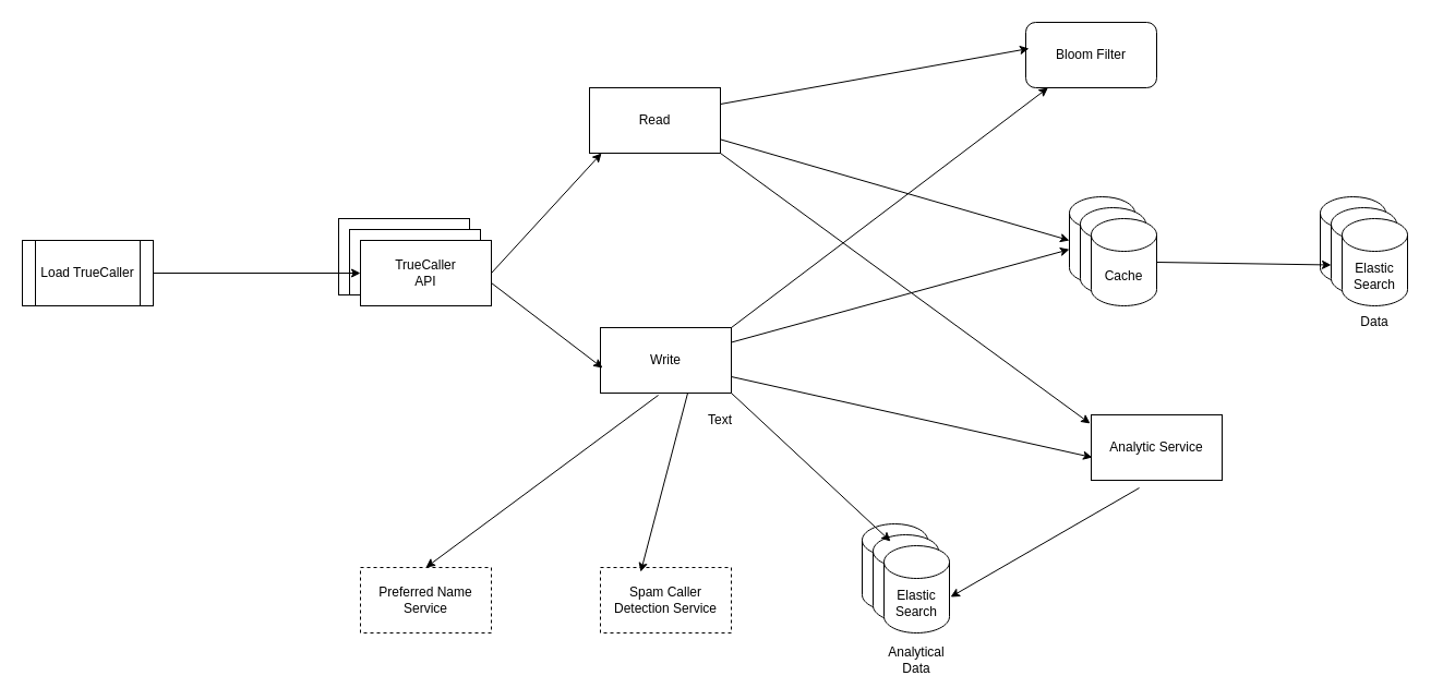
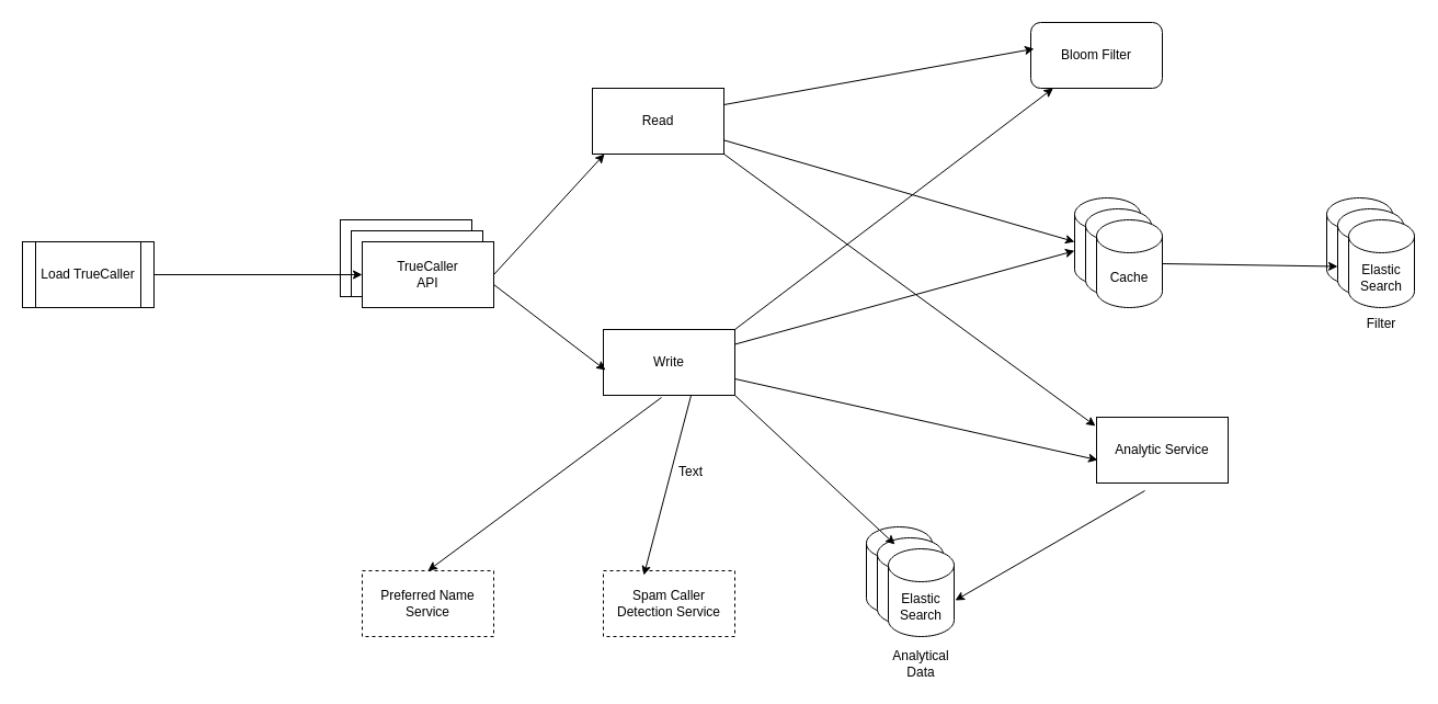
  <mxCell id="0" />
  <mxCell id="1" parent="0" />
  <mxCell id="2" value="Load TrueCaller" style="shape=process;whiteSpace=wrap;html=1;backgroundOutline=1;" parent="1" vertex="1"><mxGeometry x="20" y="220" width="120" height="60" as="geometry" /></mxCell>
  <mxCell id="3" value="TrueCaller&lt;br&gt;API" style="rounded=0;whiteSpace=wrap;html=1;" parent="1" vertex="1"><mxGeometry x="310" y="200" width="120" height="70" as="geometry" /></mxCell>
  <mxCell id="4" value="TrueCaller&lt;br&gt;API" style="rounded=0;whiteSpace=wrap;html=1;" parent="1" vertex="1"><mxGeometry x="320" y="210" width="120" height="60" as="geometry" /></mxCell>
  <mxCell id="5" value="TrueCaller&lt;br&gt;API" style="rounded=0;whiteSpace=wrap;html=1;" parent="1" vertex="1"><mxGeometry x="330" y="220" width="120" height="60" as="geometry" /></mxCell>
  <mxCell id="6" value="Elastic&lt;br&gt;Search" style="shape=cylinder3;whiteSpace=wrap;html=1;boundedLbl=1;backgroundOutline=1;size=15;" parent="1" vertex="1"><mxGeometry x="1210" y="180" width="60" height="80" as="geometry" /></mxCell>
  <mxCell id="7" value="Elastic&lt;br&gt;Search" style="shape=cylinder3;whiteSpace=wrap;html=1;boundedLbl=1;backgroundOutline=1;size=15;" parent="1" vertex="1"><mxGeometry x="1220" y="190" width="60" height="80" as="geometry" /></mxCell>
  <mxCell id="8" value="Elastic&lt;br&gt;Search" style="shape=cylinder3;whiteSpace=wrap;html=1;boundedLbl=1;backgroundOutline=1;size=15;" parent="1" vertex="1"><mxGeometry x="1230" y="200" width="60" height="80" as="geometry" /></mxCell>
  <mxCell id="9" value="" style="endArrow=classic;html=1;rounded=0;exitX=1;exitY=0.5;exitDx=0;exitDy=0;entryX=0;entryY=0.5;entryDx=0;entryDy=0;" parent="1" source="2" target="5" edge="1"><mxGeometry width="50" height="50" relative="1" as="geometry"><mxPoint x="180" y="240" as="sourcePoint" /><mxPoint x="230" y="190" as="targetPoint" /></mxGeometry></mxCell>
  <mxCell id="10" value="Analytic Service" style="rounded=0;whiteSpace=wrap;html=1;" parent="1" vertex="1"><mxGeometry x="1000" y="380" width="120" height="60" as="geometry" /></mxCell>
  <mxCell id="11" value="Elastic&lt;br&gt;Search" style="shape=cylinder3;whiteSpace=wrap;html=1;boundedLbl=1;backgroundOutline=1;size=15;" parent="1" vertex="1"><mxGeometry x="790" y="480" width="60" height="80" as="geometry" /></mxCell>
  <mxCell id="12" value="Elastic&lt;br&gt;Search" style="shape=cylinder3;whiteSpace=wrap;html=1;boundedLbl=1;backgroundOutline=1;size=15;" parent="1" vertex="1"><mxGeometry x="800" y="490" width="60" height="80" as="geometry" /></mxCell>
  <mxCell id="13" value="Elastic&lt;br&gt;Search" style="shape=cylinder3;whiteSpace=wrap;html=1;boundedLbl=1;backgroundOutline=1;size=15;" parent="1" vertex="1"><mxGeometry x="810" y="500" width="60" height="80" as="geometry" /></mxCell>
  <mxCell id="14" value="Cache" style="shape=cylinder3;whiteSpace=wrap;html=1;boundedLbl=1;backgroundOutline=1;size=15;" parent="1" vertex="1"><mxGeometry x="980" y="180" width="60" height="80" as="geometry" /></mxCell>
  <mxCell id="15" value="" style="endArrow=classic;html=1;rounded=0;" parent="1" source="21" target="14" edge="1"><mxGeometry width="50" height="50" relative="1" as="geometry"><mxPoint x="460" y="260" as="sourcePoint" /><mxPoint x="640" y="263" as="targetPoint" /></mxGeometry></mxCell>
  <mxCell id="16" value="Cache" style="shape=cylinder3;whiteSpace=wrap;html=1;boundedLbl=1;backgroundOutline=1;size=15;" parent="1" vertex="1"><mxGeometry x="990" y="190" width="60" height="80" as="geometry" /></mxCell>
  <mxCell id="17" value="Cache" style="shape=cylinder3;whiteSpace=wrap;html=1;boundedLbl=1;backgroundOutline=1;size=15;" parent="1" vertex="1"><mxGeometry x="1000" y="200" width="60" height="80" as="geometry" /></mxCell>
  <mxCell id="18" value="Preferred Name Service" style="rounded=0;whiteSpace=wrap;html=1;dashed=1;" parent="1" vertex="1"><mxGeometry x="330" y="520" width="120" height="60" as="geometry" /></mxCell>
  <mxCell id="19" value="Spam Caller Detection Service" style="rounded=0;whiteSpace=wrap;html=1;dashed=1;" parent="1" vertex="1"><mxGeometry x="550" y="520" width="120" height="60" as="geometry" /></mxCell>
  <mxCell id="20" value="Read" style="rounded=0;whiteSpace=wrap;html=1;" parent="1" vertex="1"><mxGeometry x="540" y="80" width="120" height="60" as="geometry" /></mxCell>
  <mxCell id="21" value="Write" style="rounded=0;whiteSpace=wrap;html=1;" parent="1" vertex="1"><mxGeometry x="550" y="300" width="120" height="60" as="geometry" /></mxCell>
  <mxCell id="22" value="" style="endArrow=classic;html=1;rounded=0;exitX=0.442;exitY=1.033;exitDx=0;exitDy=0;exitPerimeter=0;entryX=0.5;entryY=0;entryDx=0;entryDy=0;" parent="1" source="21" target="18" edge="1"><mxGeometry width="50" height="50" relative="1" as="geometry"><mxPoint x="675" y="310" as="sourcePoint" /><mxPoint x="830" y="226" as="targetPoint" /></mxGeometry></mxCell>
  <mxCell id="23" value="" style="endArrow=classic;html=1;rounded=0;exitX=0.667;exitY=1;exitDx=0;exitDy=0;exitPerimeter=0;entryX=0.308;entryY=0.067;entryDx=0;entryDy=0;entryPerimeter=0;" parent="1" source="21" target="19" edge="1"><mxGeometry width="50" height="50" relative="1" as="geometry"><mxPoint x="613" y="372" as="sourcePoint" /><mxPoint x="590" y="500" as="targetPoint" /></mxGeometry></mxCell>
  <mxCell id="24" value="" style="endArrow=classic;html=1;rounded=0;exitX=1;exitY=0.5;exitDx=0;exitDy=0;entryX=0.092;entryY=1;entryDx=0;entryDy=0;entryPerimeter=0;" parent="1" source="5" target="20" edge="1"><mxGeometry width="50" height="50" relative="1" as="geometry"><mxPoint x="675" y="310" as="sourcePoint" /><mxPoint x="830" y="226" as="targetPoint" /></mxGeometry></mxCell>
  <mxCell id="25" value="" style="endArrow=classic;html=1;rounded=0;exitX=1;exitY=0.65;exitDx=0;exitDy=0;entryX=0.017;entryY=0.617;entryDx=0;entryDy=0;entryPerimeter=0;exitPerimeter=0;" parent="1" source="5" target="21" edge="1"><mxGeometry width="50" height="50" relative="1" as="geometry"><mxPoint x="460" y="260" as="sourcePoint" /><mxPoint x="561" y="150" as="targetPoint" /></mxGeometry></mxCell>
  <mxCell id="26" value="" style="endArrow=classic;html=1;rounded=0;entryX=0;entryY=0.5;entryDx=0;entryDy=0;entryPerimeter=0;" parent="1" source="20" target="14" edge="1"><mxGeometry width="50" height="50" relative="1" as="geometry"><mxPoint x="460" y="260" as="sourcePoint" /><mxPoint x="561" y="150" as="targetPoint" /></mxGeometry></mxCell>
- <mxCell id="27" value="Data" style="text;html=1;strokeColor=none;fillColor=none;align=center;verticalAlign=middle;whiteSpace=wrap;rounded=0;" parent="1" vertex="1"><mxGeometry x="1230" y="280" width="60" height="30" as="geometry" /></mxCell>
+ <mxCell id="27" value="Filter" style="text;html=1;strokeColor=none;fillColor=none;align=center;verticalAlign=middle;whiteSpace=wrap;rounded=0;" parent="1" vertex="1"><mxGeometry x="1230" y="280" width="60" height="30" as="geometry" /></mxCell>
  <mxCell id="28" value="" style="endArrow=classic;html=1;rounded=0;entryX=0;entryY=0;entryDx=0;entryDy=52.5;entryPerimeter=0;exitX=1;exitY=0.5;exitDx=0;exitDy=0;exitPerimeter=0;" parent="1" source="17" target="7" edge="1"><mxGeometry width="50" height="50" relative="1" as="geometry"><mxPoint x="878" y="320" as="sourcePoint" /><mxPoint x="990" y="249" as="targetPoint" /></mxGeometry></mxCell>
  <mxCell id="29" value="" style="endArrow=classic;html=1;rounded=0;exitX=1;exitY=0.75;exitDx=0;exitDy=0;entryX=0.008;entryY=0.65;entryDx=0;entryDy=0;entryPerimeter=0;" parent="1" source="21" target="10" edge="1"><mxGeometry width="50" height="50" relative="1" as="geometry"><mxPoint x="640" y="370" as="sourcePoint" /><mxPoint x="787" y="504" as="targetPoint" /></mxGeometry></mxCell>
  <mxCell id="30" value="" style="endArrow=classic;html=1;rounded=0;exitX=1;exitY=1;exitDx=0;exitDy=0;entryX=-0.008;entryY=0.133;entryDx=0;entryDy=0;entryPerimeter=0;" parent="1" source="20" target="10" edge="1"><mxGeometry width="50" height="50" relative="1" as="geometry"><mxPoint x="680" y="355" as="sourcePoint" /><mxPoint x="871" y="389" as="targetPoint" /></mxGeometry></mxCell>
  <mxCell id="31" value="" style="endArrow=classic;html=1;rounded=0;entryX=1.017;entryY=0.588;entryDx=0;entryDy=0;entryPerimeter=0;exitX=0.367;exitY=1.117;exitDx=0;exitDy=0;exitPerimeter=0;" parent="1" source="10" target="13" edge="1"><mxGeometry width="50" height="50" relative="1" as="geometry"><mxPoint x="1070" y="250" as="sourcePoint" /><mxPoint x="1230" y="253" as="targetPoint" /></mxGeometry></mxCell>
  <mxCell id="32" value="Analytical Data" style="text;html=1;strokeColor=none;fillColor=none;align=center;verticalAlign=middle;whiteSpace=wrap;rounded=0;" parent="1" vertex="1"><mxGeometry x="810" y="590" width="60" height="30" as="geometry" /></mxCell>
  <mxCell id="33" value="" style="endArrow=classic;html=1;rounded=0;exitX=1;exitY=1;exitDx=0;exitDy=0;entryX=0.267;entryY=0.075;entryDx=0;entryDy=0;entryPerimeter=0;" parent="1" source="21" target="12" edge="1"><mxGeometry width="50" height="50" relative="1" as="geometry"><mxPoint x="680" y="355" as="sourcePoint" /><mxPoint x="971" y="419" as="targetPoint" /></mxGeometry></mxCell>
- <mxCell id="34" value="Text" style="text;html=1;strokeColor=none;fillColor=none;align=center;verticalAlign=middle;whiteSpace=wrap;rounded=0;" parent="1" vertex="1"><mxGeometry x="630" y="370" width="60" height="30" as="geometry" /></mxCell>
+ <mxCell id="34" value="Text" style="text;html=1;strokeColor=none;fillColor=none;align=center;verticalAlign=middle;whiteSpace=wrap;rounded=0;" parent="1" vertex="1"><mxGeometry x="600" y="415" width="60" height="30" as="geometry" /></mxCell>
  <mxCell id="35" value="Bloom Filter" style="rounded=1;whiteSpace=wrap;html=1;" parent="1" vertex="1"><mxGeometry x="940" y="20" width="120" height="60" as="geometry" /></mxCell>
  <mxCell id="36" value="" style="endArrow=classic;html=1;rounded=0;entryX=0.025;entryY=0.4;entryDx=0;entryDy=0;entryPerimeter=0;exitX=1;exitY=0.25;exitDx=0;exitDy=0;" parent="1" source="20" target="35" edge="1"><mxGeometry width="50" height="50" relative="1" as="geometry"><mxPoint x="160" y="100" as="sourcePoint" /><mxPoint x="210" y="50" as="targetPoint" /></mxGeometry></mxCell>
  <mxCell id="37" value="" style="endArrow=classic;html=1;rounded=0;exitX=1;exitY=0;exitDx=0;exitDy=0;" parent="1" source="21" target="35" edge="1"><mxGeometry width="50" height="50" relative="1" as="geometry"><mxPoint x="900" y="130" as="sourcePoint" /><mxPoint x="390" y="50" as="targetPoint" /></mxGeometry></mxCell>
